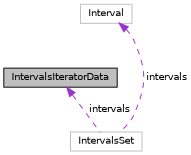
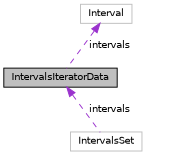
  digraph {
    node [color=grey75 fillcolor=white fontname=Helvetica fontsize=10 shape=record style=filled]
    edge [color=darkorchid3 dir=back fontname=Helvetica fontsize=10 labelfontname=Helvetica labelfontsize=10 style=dashed]
    n1 [color=black fillcolor=grey75 fontcolor=black height=0.2 label=IntervalsIteratorData width=0.4]
    n2 [height=0.2 label=IntervalsSet width=0.4]
    n3 [height=0.2 label=Interval width=0.4]
    n1 -> n2 [label=" intervals"]
-   n3 -> n2 [label=" intervals"]
+   n3 -> n1 [label=" intervals"]
  }
